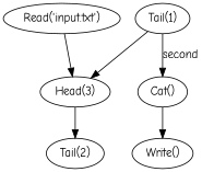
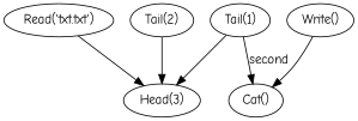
  digraph {
    fontname="Comic Neue"
    node [fontname="Comic Neue"]
    edge [fontname="Comic Neue"]
-   n1 [label="Read('input.txt')"]
+   n1 [label="Read('txt.txt')"]
    n2 [label="Head(3)"]
    n3 [label="Tail(2)"]
    n4 [label="Tail(1)"]
    n5 [label="Cat()"]
    n6 [label="Write()"]
    n1 -> n2
-   n2 -> n3
+   n3 -> n2
    n4 -> n2
    n4 -> n5 [label=second]
-   n5 -> n6
+   n6 -> n5
  }
